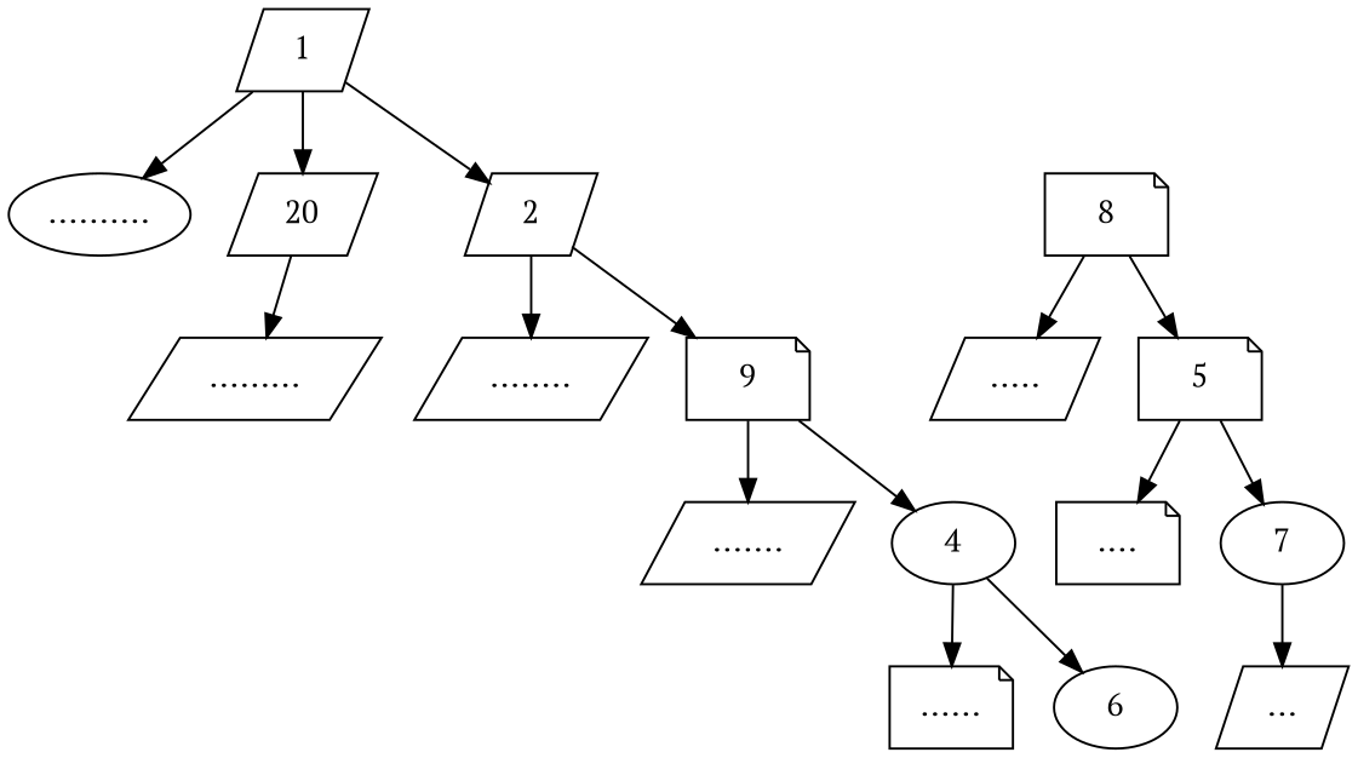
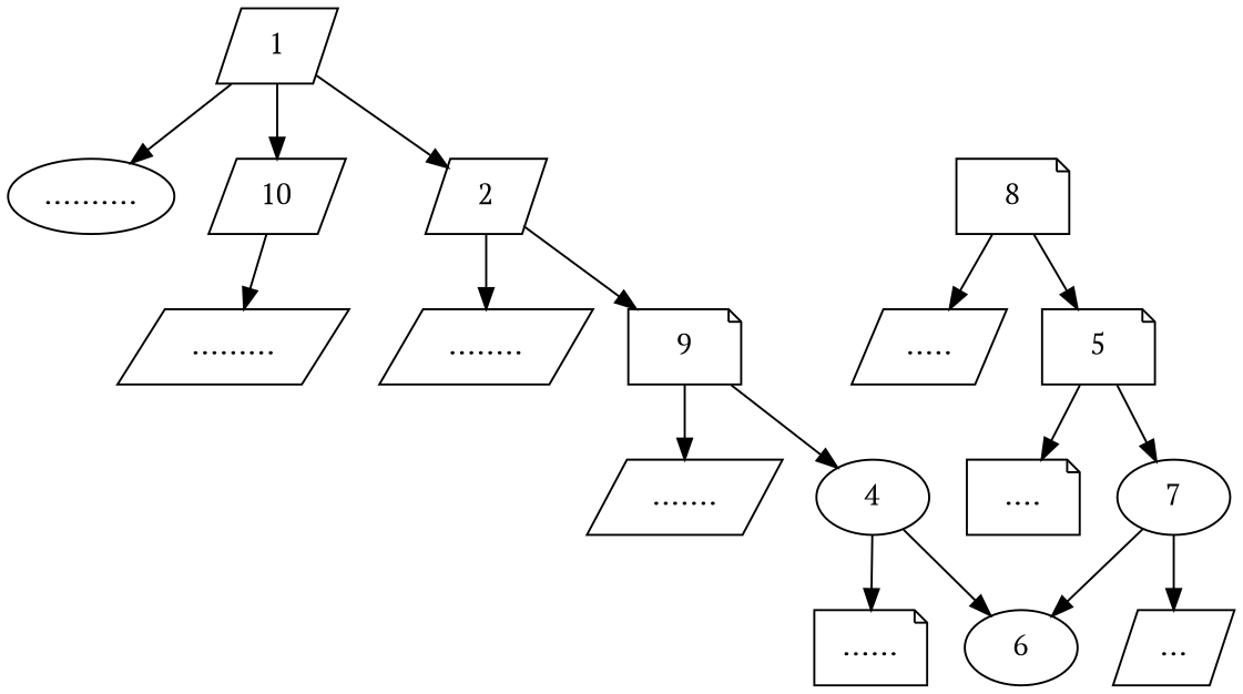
  digraph {
    fontname="PT Serif"
    node [fontname="PT Serif" shape=parallelogram]
    edge [fontname="PT Serif"]
    ".........." [shape=ellipse]
    1
-   10 [label=20]
+   10
    2
    "........."
    "........"
    9 [shape=note]
    "......."
    4 [shape=ellipse]
    "......" [shape=note]
    6 [shape=ellipse]
    8 [shape=note]
    "....."
    5 [shape=note]
    "...." [shape=note]
    7 [shape=ellipse]
    "..."
    1 -> ".........."
    1 -> 10
    1 -> 2
    10 -> "........."
    2 -> "........"
    2 -> 9
    9 -> "......."
    9 -> 4
    4 -> "......"
    4 -> 6
    8 -> "....."
    8 -> 5
    5 -> "...."
    5 -> 7
+   7 -> 6
    7 -> "..."
  }
